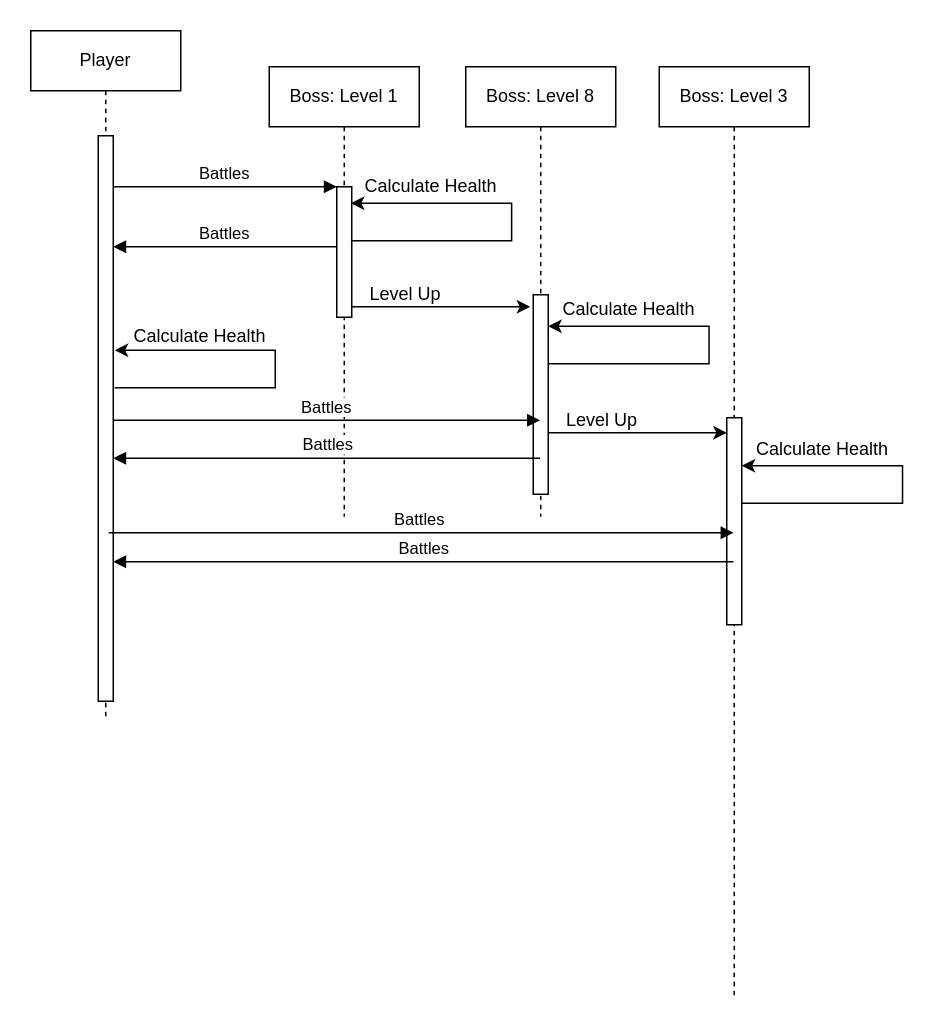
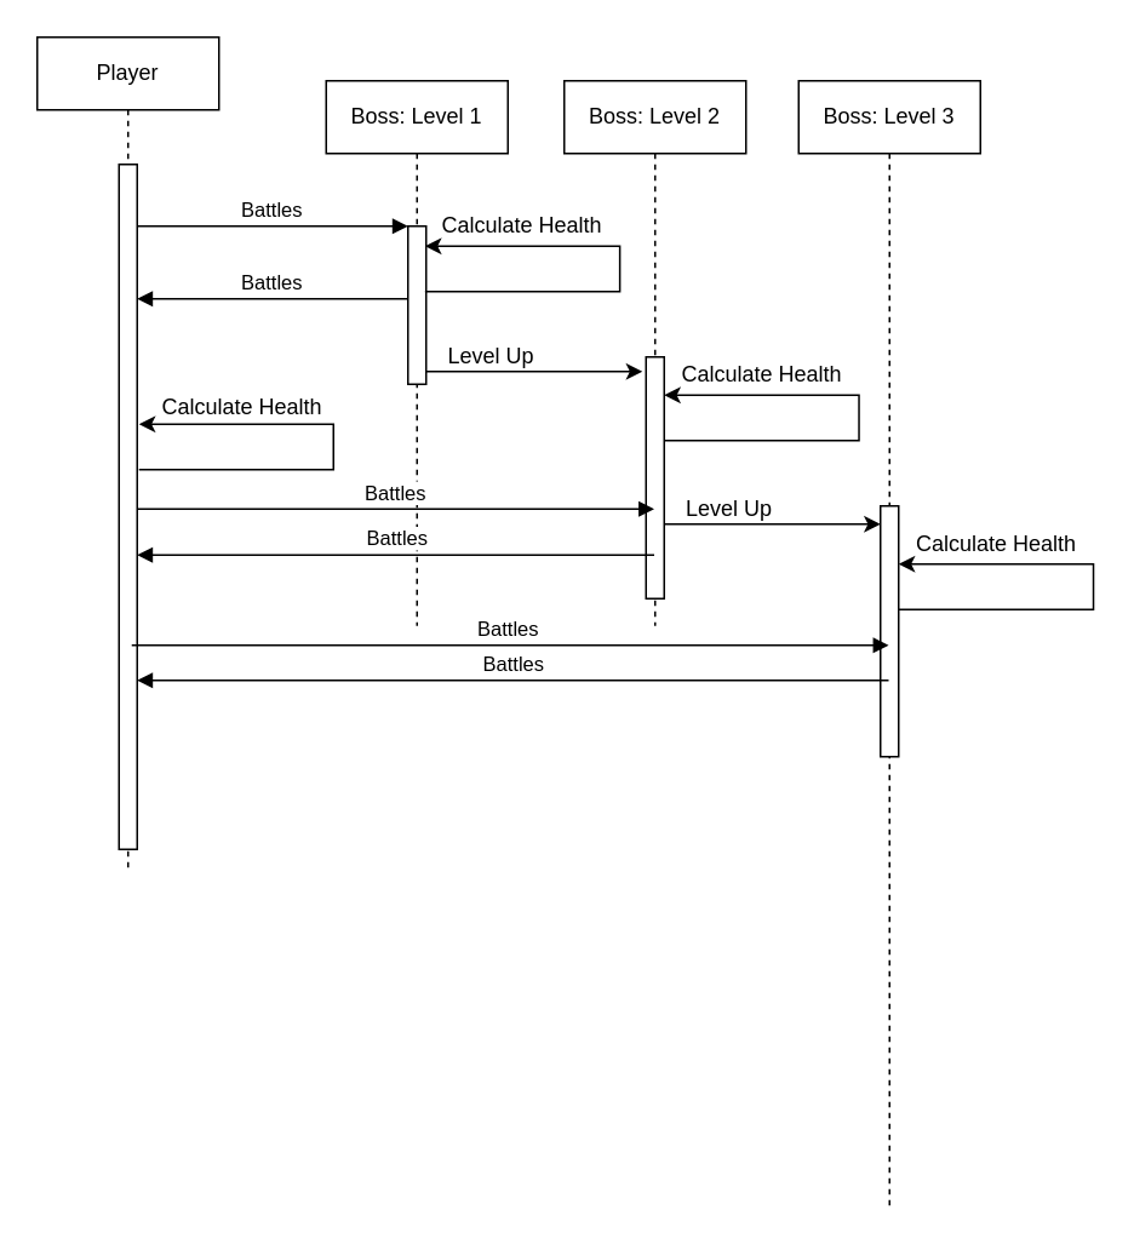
  <mxCell id="0" />
  <mxCell id="1" parent="0" />
  <mxCell id="2" value="Player" style="shape=umlLifeline;perimeter=lifelinePerimeter;whiteSpace=wrap;html=1;container=0;dropTarget=0;collapsible=0;recursiveResize=0;outlineConnect=0;portConstraint=eastwest;newEdgeStyle={&quot;edgeStyle&quot;:&quot;elbowEdgeStyle&quot;,&quot;elbow&quot;:&quot;vertical&quot;,&quot;curved&quot;:0,&quot;rounded&quot;:0};" parent="1" vertex="1"><mxGeometry x="20" y="20" width="100" height="457" as="geometry" /></mxCell>
  <mxCell id="3" value="" style="html=1;points=[];perimeter=orthogonalPerimeter;outlineConnect=0;targetShapes=umlLifeline;portConstraint=eastwest;newEdgeStyle={&quot;edgeStyle&quot;:&quot;elbowEdgeStyle&quot;,&quot;elbow&quot;:&quot;vertical&quot;,&quot;curved&quot;:0,&quot;rounded&quot;:0};" parent="2" vertex="1"><mxGeometry x="45" y="70" width="10" height="377" as="geometry" /></mxCell>
  <mxCell id="4" value="Boss: Level 1" style="shape=umlLifeline;perimeter=lifelinePerimeter;whiteSpace=wrap;html=1;container=0;dropTarget=0;collapsible=0;recursiveResize=0;outlineConnect=0;portConstraint=eastwest;newEdgeStyle={&quot;edgeStyle&quot;:&quot;elbowEdgeStyle&quot;,&quot;elbow&quot;:&quot;vertical&quot;,&quot;curved&quot;:0,&quot;rounded&quot;:0};" parent="1" vertex="1"><mxGeometry x="179" y="44" width="100" height="300" as="geometry" /></mxCell>
  <mxCell id="5" value="" style="html=1;points=[];perimeter=orthogonalPerimeter;outlineConnect=0;targetShapes=umlLifeline;portConstraint=eastwest;newEdgeStyle={&quot;edgeStyle&quot;:&quot;elbowEdgeStyle&quot;,&quot;elbow&quot;:&quot;vertical&quot;,&quot;curved&quot;:0,&quot;rounded&quot;:0};" parent="4" vertex="1"><mxGeometry x="45" y="80" width="10" height="87" as="geometry" /></mxCell>
  <mxCell id="6" value="Battles" style="html=1;verticalAlign=bottom;endArrow=block;edgeStyle=elbowEdgeStyle;elbow=vertical;curved=0;rounded=0;" parent="1" source="3" target="5" edge="1"><mxGeometry x="-0.004" relative="1" as="geometry"><mxPoint x="154" y="134" as="sourcePoint" /><Array as="points"><mxPoint x="139" y="124" /></Array><mxPoint as="offset" /></mxGeometry></mxCell>
  <mxCell id="7" value="Battles" style="html=1;verticalAlign=bottom;endArrow=block;edgeStyle=elbowEdgeStyle;elbow=vertical;curved=0;rounded=0;" parent="1" source="5" edge="1"><mxGeometry relative="1" as="geometry"><mxPoint x="134" y="164" as="sourcePoint" /><Array as="points"><mxPoint x="149" y="164" /></Array><mxPoint x="75" y="164" as="targetPoint" /></mxGeometry></mxCell>
- <mxCell id="8" value="Boss: Level 8" style="shape=umlLifeline;perimeter=lifelinePerimeter;whiteSpace=wrap;html=1;container=0;dropTarget=0;collapsible=0;recursiveResize=0;outlineConnect=0;portConstraint=eastwest;newEdgeStyle={&quot;edgeStyle&quot;:&quot;elbowEdgeStyle&quot;,&quot;elbow&quot;:&quot;vertical&quot;,&quot;curved&quot;:0,&quot;rounded&quot;:0};" vertex="1" parent="1"><mxGeometry x="310" y="44" width="100" height="300" as="geometry" /></mxCell>
+ <mxCell id="8" value="Boss: Level 2" style="shape=umlLifeline;perimeter=lifelinePerimeter;whiteSpace=wrap;html=1;container=0;dropTarget=0;collapsible=0;recursiveResize=0;outlineConnect=0;portConstraint=eastwest;newEdgeStyle={&quot;edgeStyle&quot;:&quot;elbowEdgeStyle&quot;,&quot;elbow&quot;:&quot;vertical&quot;,&quot;curved&quot;:0,&quot;rounded&quot;:0};" vertex="1" parent="1"><mxGeometry x="310" y="44" width="100" height="300" as="geometry" /></mxCell>
  <mxCell id="9" value="" style="html=1;points=[];perimeter=orthogonalPerimeter;outlineConnect=0;targetShapes=umlLifeline;portConstraint=eastwest;newEdgeStyle={&quot;edgeStyle&quot;:&quot;elbowEdgeStyle&quot;,&quot;elbow&quot;:&quot;vertical&quot;,&quot;curved&quot;:0,&quot;rounded&quot;:0};" vertex="1" parent="8"><mxGeometry x="45" y="152" width="10" height="133" as="geometry" /></mxCell>
  <mxCell id="10" value="Boss: Level 3" style="shape=umlLifeline;perimeter=lifelinePerimeter;whiteSpace=wrap;html=1;container=0;dropTarget=0;collapsible=0;recursiveResize=0;outlineConnect=0;portConstraint=eastwest;newEdgeStyle={&quot;edgeStyle&quot;:&quot;elbowEdgeStyle&quot;,&quot;elbow&quot;:&quot;vertical&quot;,&quot;curved&quot;:0,&quot;rounded&quot;:0};" vertex="1" parent="1"><mxGeometry x="439" y="44" width="100" height="622" as="geometry" /></mxCell>
  <mxCell id="11" value="" style="html=1;points=[];perimeter=orthogonalPerimeter;outlineConnect=0;targetShapes=umlLifeline;portConstraint=eastwest;newEdgeStyle={&quot;edgeStyle&quot;:&quot;elbowEdgeStyle&quot;,&quot;elbow&quot;:&quot;vertical&quot;,&quot;curved&quot;:0,&quot;rounded&quot;:0};" vertex="1" parent="10"><mxGeometry x="45" y="234" width="10" height="138" as="geometry" /></mxCell>
  <mxCell id="12" value="" style="endArrow=classic;html=1;rounded=0;" edge="1" parent="1"><mxGeometry width="50" height="50" relative="1" as="geometry"><mxPoint x="233.4" y="160" as="sourcePoint" /><mxPoint x="233.4" y="135" as="targetPoint" /><Array as="points"><mxPoint x="340.59" y="160" /><mxPoint x="340.59" y="135" /></Array></mxGeometry></mxCell>
  <mxCell id="13" value="Calculate Health" style="text;html=1;align=center;verticalAlign=middle;whiteSpace=wrap;rounded=0;" vertex="1" parent="1"><mxGeometry x="234" y="109" width="106" height="30" as="geometry" /></mxCell>
  <mxCell id="14" value="" style="endArrow=classic;html=1;rounded=0;" edge="1" parent="1"><mxGeometry width="50" height="50" relative="1" as="geometry"><mxPoint x="234" y="204" as="sourcePoint" /><mxPoint x="353" y="204" as="targetPoint" /></mxGeometry></mxCell>
  <mxCell id="15" value="Level Up" style="text;html=1;align=center;verticalAlign=middle;whiteSpace=wrap;rounded=0;" vertex="1" parent="1"><mxGeometry x="240" y="181" width="60" height="30" as="geometry" /></mxCell>
  <mxCell id="16" value="" style="endArrow=classic;html=1;rounded=0;" edge="1" parent="1"><mxGeometry width="50" height="50" relative="1" as="geometry"><mxPoint x="365" y="288" as="sourcePoint" /><mxPoint x="484" y="288" as="targetPoint" /></mxGeometry></mxCell>
  <mxCell id="17" value="Level Up" style="text;html=1;align=center;verticalAlign=middle;whiteSpace=wrap;rounded=0;" vertex="1" parent="1"><mxGeometry x="371" y="265" width="60" height="30" as="geometry" /></mxCell>
  <mxCell id="18" value="Calculate Health" style="text;html=1;align=center;verticalAlign=middle;whiteSpace=wrap;rounded=0;" vertex="1" parent="1"><mxGeometry x="80" y="209" width="106" height="30" as="geometry" /></mxCell>
  <mxCell id="19" value="" style="endArrow=classic;html=1;rounded=0;" edge="1" parent="1"><mxGeometry width="50" height="50" relative="1" as="geometry"><mxPoint x="76" y="258" as="sourcePoint" /><mxPoint x="76" y="233" as="targetPoint" /><Array as="points"><mxPoint x="183" y="258" /><mxPoint x="183" y="233" /></Array></mxGeometry></mxCell>
  <mxCell id="20" value="" style="endArrow=classic;html=1;rounded=0;" edge="1" parent="1"><mxGeometry width="50" height="50" relative="1" as="geometry"><mxPoint x="365" y="242" as="sourcePoint" /><mxPoint x="365" y="217" as="targetPoint" /><Array as="points"><mxPoint x="472.19" y="242" /><mxPoint x="472.19" y="217" /></Array></mxGeometry></mxCell>
  <mxCell id="21" value="Calculate Health" style="text;html=1;align=center;verticalAlign=middle;whiteSpace=wrap;rounded=0;" vertex="1" parent="1"><mxGeometry x="365.6" y="191" width="106" height="30" as="geometry" /></mxCell>
  <mxCell id="22" value="" style="endArrow=classic;html=1;rounded=0;" edge="1" parent="1"><mxGeometry width="50" height="50" relative="1" as="geometry"><mxPoint x="494" y="335" as="sourcePoint" /><mxPoint x="494" y="310" as="targetPoint" /><Array as="points"><mxPoint x="601.19" y="335" /><mxPoint x="601.19" y="310" /></Array></mxGeometry></mxCell>
  <mxCell id="23" value="Calculate Health" style="text;html=1;align=center;verticalAlign=middle;whiteSpace=wrap;rounded=0;" vertex="1" parent="1"><mxGeometry x="494.6" y="284" width="106" height="30" as="geometry" /></mxCell>
  <mxCell id="24" value="Battles" style="html=1;verticalAlign=bottom;endArrow=block;edgeStyle=elbowEdgeStyle;elbow=vertical;curved=0;rounded=0;" edge="1" parent="1" target="8"><mxGeometry x="-0.004" relative="1" as="geometry"><mxPoint x="75" y="279.66" as="sourcePoint" /><Array as="points"><mxPoint x="139" y="279.66" /></Array><mxPoint x="224" y="279.66" as="targetPoint" /><mxPoint as="offset" /></mxGeometry></mxCell>
  <mxCell id="25" value="Battles" style="html=1;verticalAlign=bottom;endArrow=block;edgeStyle=elbowEdgeStyle;elbow=vertical;curved=0;rounded=0;" edge="1" parent="1" source="8"><mxGeometry relative="1" as="geometry"><mxPoint x="224" y="305" as="sourcePoint" /><Array as="points"><mxPoint x="149" y="305" /></Array><mxPoint x="75" y="305" as="targetPoint" /></mxGeometry></mxCell>
  <mxCell id="26" value="Battles" style="html=1;verticalAlign=bottom;endArrow=block;edgeStyle=elbowEdgeStyle;elbow=vertical;curved=0;rounded=0;" edge="1" parent="1" target="10"><mxGeometry x="-0.004" relative="1" as="geometry"><mxPoint x="72" y="354.66" as="sourcePoint" /><Array as="points"><mxPoint x="136" y="354.66" /></Array><mxPoint x="357" y="355" as="targetPoint" /><mxPoint as="offset" /></mxGeometry></mxCell>
  <mxCell id="27" value="Battles" style="html=1;verticalAlign=bottom;endArrow=block;edgeStyle=elbowEdgeStyle;elbow=vertical;curved=0;rounded=0;" edge="1" parent="1" source="10"><mxGeometry relative="1" as="geometry"><mxPoint x="360" y="374" as="sourcePoint" /><Array as="points"><mxPoint x="149" y="374" /></Array><mxPoint x="75" y="374" as="targetPoint" /></mxGeometry></mxCell>
